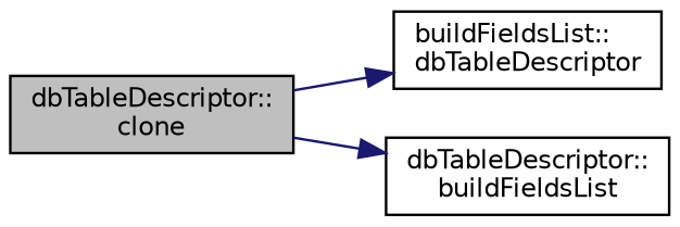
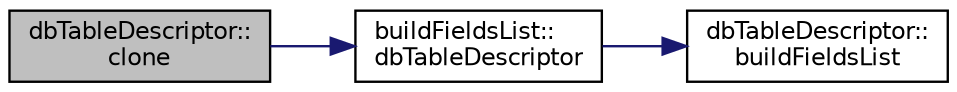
  digraph {
    rankdir=LR
    node [color=black fillcolor=white fontname=Helvetica fontsize=10 shape=record style=filled]
    edge [color=midnightblue fontname=Helvetica fontsize=10 labelfontname=Helvetica labelfontsize=10 style=solid]
    n1 [fillcolor=grey75 fontcolor=black height=0.2 label="dbTableDescriptor::\lclone" width=0.4]
    n2 [height=0.2 label="buildFieldsList::\ldbTableDescriptor" width=0.4]
    n3 [height=0.2 label="dbTableDescriptor::\lbuildFieldsList" width=0.4]
    n1 -> n2
-   n1 -> n3
+   n2 -> n3
  }
